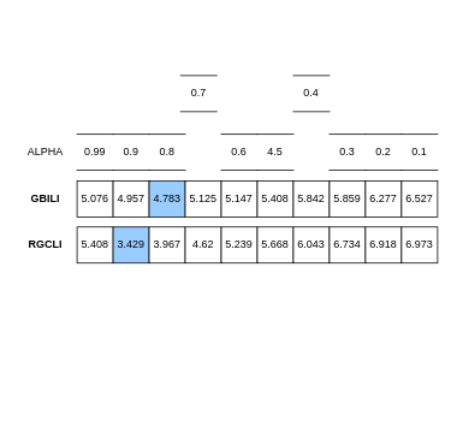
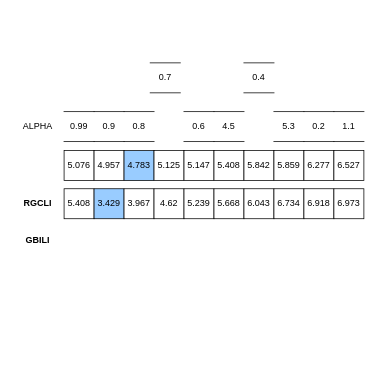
  <mxCell id="0" />
  <mxCell id="1" parent="0" />
  <mxCell id="2" value="" style="group;imageWidth=24;rotation=-90;" parent="1" vertex="1" connectable="0"><mxGeometry x="265" y="20" width="40" height="400" as="geometry" /></mxCell>
  <mxCell id="3" value="5.076" style="whiteSpace=wrap;html=1;aspect=fixed;strokeColor=#000000;rotation=0;imageAspect=1;" parent="2" vertex="1"><mxGeometry x="-180" y="180" width="40" height="40" as="geometry" /></mxCell>
  <mxCell id="4" value="4.957" style="whiteSpace=wrap;html=1;aspect=fixed;fillColor=#FFFFFF;strokeColor=#000000;rotation=0;" parent="2" vertex="1"><mxGeometry x="-140" y="180" width="40" height="40" as="geometry" /></mxCell>
  <mxCell id="5" value="4.783" style="whiteSpace=wrap;html=1;aspect=fixed;strokeColor=#000000;rotation=0;fillColor=#99CCFF;" parent="2" vertex="1"><mxGeometry x="-100" y="180" width="40" height="40" as="geometry" /></mxCell>
  <mxCell id="6" value="5.125" style="whiteSpace=wrap;html=1;aspect=fixed;strokeColor=#000000;rotation=0;" parent="2" vertex="1"><mxGeometry x="-60" y="180" width="40" height="40" as="geometry" /></mxCell>
  <mxCell id="7" value="5.147" style="whiteSpace=wrap;html=1;aspect=fixed;strokeColor=#000000;rotation=0;" parent="2" vertex="1"><mxGeometry x="-20" y="180" width="40" height="40" as="geometry" /></mxCell>
  <mxCell id="8" value="5.408" style="whiteSpace=wrap;html=1;aspect=fixed;strokeColor=#000000;rotation=0;" parent="2" vertex="1"><mxGeometry x="20" y="180" width="40" height="40" as="geometry" /></mxCell>
  <mxCell id="9" value="5.842" style="whiteSpace=wrap;html=1;aspect=fixed;strokeColor=#000000;rotation=0;" parent="2" vertex="1"><mxGeometry x="60" y="180" width="40" height="40" as="geometry" /></mxCell>
  <mxCell id="10" value="5.859" style="whiteSpace=wrap;html=1;aspect=fixed;strokeColor=#000000;rotation=0;" parent="2" vertex="1"><mxGeometry x="100" y="180" width="40" height="40" as="geometry" /></mxCell>
  <mxCell id="11" value="6.277" style="whiteSpace=wrap;html=1;aspect=fixed;strokeColor=#000000;rotation=0;" parent="2" vertex="1"><mxGeometry x="140" y="180" width="40" height="40" as="geometry" /></mxCell>
  <mxCell id="12" value="6.527" style="whiteSpace=wrap;html=1;aspect=fixed;strokeColor=#000000;rotation=0;" parent="2" vertex="1"><mxGeometry x="180" y="180" width="40" height="40" as="geometry" /></mxCell>
  <mxCell id="13" value="" style="group;rotation=-90;" parent="1" vertex="1" connectable="0"><mxGeometry x="265" y="71" width="40" height="400" as="geometry" /></mxCell>
  <mxCell id="14" value="5.408" style="whiteSpace=wrap;html=1;aspect=fixed;strokeColor=#000000;rotation=0;" parent="13" vertex="1"><mxGeometry x="-180" y="180" width="40" height="40" as="geometry" /></mxCell>
  <mxCell id="15" value="3.429" style="whiteSpace=wrap;html=1;aspect=fixed;fillColor=#99CCFF;strokeColor=#000000;rotation=0;" parent="13" vertex="1"><mxGeometry x="-140" y="180" width="40" height="40" as="geometry" /></mxCell>
  <mxCell id="16" value="3.967" style="whiteSpace=wrap;html=1;aspect=fixed;strokeColor=#000000;rotation=0;" parent="13" vertex="1"><mxGeometry x="-100" y="180" width="40" height="40" as="geometry" /></mxCell>
  <mxCell id="17" value="4.62" style="whiteSpace=wrap;html=1;aspect=fixed;strokeColor=#000000;rotation=0;" parent="13" vertex="1"><mxGeometry x="-60" y="180" width="40" height="40" as="geometry" /></mxCell>
  <mxCell id="18" value="5.239" style="whiteSpace=wrap;html=1;aspect=fixed;strokeColor=#000000;rotation=0;" parent="13" vertex="1"><mxGeometry x="-20" y="180" width="40" height="40" as="geometry" /></mxCell>
  <mxCell id="19" value="5.668" style="whiteSpace=wrap;html=1;aspect=fixed;strokeColor=#000000;rotation=0;" parent="13" vertex="1"><mxGeometry x="20" y="180" width="40" height="40" as="geometry" /></mxCell>
  <mxCell id="20" value="6.043" style="whiteSpace=wrap;html=1;aspect=fixed;strokeColor=#000000;rotation=0;" parent="13" vertex="1"><mxGeometry x="60" y="180" width="40" height="40" as="geometry" /></mxCell>
  <mxCell id="21" value="6.734" style="whiteSpace=wrap;html=1;aspect=fixed;strokeColor=#000000;rotation=0;" parent="13" vertex="1"><mxGeometry x="100" y="180" width="40" height="40" as="geometry" /></mxCell>
  <mxCell id="22" value="6.918" style="whiteSpace=wrap;html=1;aspect=fixed;strokeColor=#000000;rotation=0;" parent="13" vertex="1"><mxGeometry x="140" y="180" width="40" height="40" as="geometry" /></mxCell>
  <mxCell id="23" value="6.973" style="whiteSpace=wrap;html=1;aspect=fixed;strokeColor=#000000;rotation=0;" parent="13" vertex="1"><mxGeometry x="180" y="180" width="40" height="40" as="geometry" /></mxCell>
- <mxCell id="24" value="&lt;b&gt;GBILI&lt;/b&gt;" style="text;html=1;align=center;verticalAlign=middle;whiteSpace=wrap;rounded=0;" parent="1" vertex="1"><mxGeometry x="20" y="205" width="60" height="30" as="geometry" /></mxCell>
+ <mxCell id="24" value="&lt;b&gt;GBILI&lt;/b&gt;" style="text;html=1;align=center;verticalAlign=middle;whiteSpace=wrap;rounded=0;" parent="1" vertex="1"><mxGeometry x="20" y="305" width="60" height="30" as="geometry" /></mxCell>
  <mxCell id="25" value="&lt;b&gt;RGCLI&lt;/b&gt;" style="text;html=1;align=center;verticalAlign=middle;whiteSpace=wrap;rounded=0;" parent="1" vertex="1"><mxGeometry x="20" y="256" width="60" height="30" as="geometry" /></mxCell>
  <mxCell id="26" value="0.99" style="shape=partialRectangle;whiteSpace=wrap;html=1;left=0;right=0;fillColor=none;" parent="1" vertex="1"><mxGeometry x="85" y="148" width="40" height="40" as="geometry" /></mxCell>
  <mxCell id="27" value="0.9" style="shape=partialRectangle;whiteSpace=wrap;html=1;left=0;right=0;fillColor=none;" parent="1" vertex="1"><mxGeometry x="125" y="148" width="40" height="40" as="geometry" /></mxCell>
  <mxCell id="28" value="0.8" style="shape=partialRectangle;whiteSpace=wrap;html=1;left=0;right=0;fillColor=none;" parent="1" vertex="1"><mxGeometry x="165" y="148" width="40" height="40" as="geometry" /></mxCell>
  <mxCell id="29" value="0.7" style="shape=partialRectangle;whiteSpace=wrap;html=1;left=0;right=0;fillColor=none;" parent="1" vertex="1"><mxGeometry x="200" y="83" width="40" height="40" as="geometry" /></mxCell>
  <mxCell id="30" value="0.6" style="shape=partialRectangle;whiteSpace=wrap;html=1;left=0;right=0;fillColor=none;" parent="1" vertex="1"><mxGeometry x="245" y="148" width="40" height="40" as="geometry" /></mxCell>
  <mxCell id="31" value="4.5" style="shape=partialRectangle;whiteSpace=wrap;html=1;left=0;right=0;fillColor=none;" parent="1" vertex="1"><mxGeometry x="285" y="148" width="40" height="40" as="geometry" /></mxCell>
  <mxCell id="32" value="0.4" style="shape=partialRectangle;whiteSpace=wrap;html=1;left=0;right=0;fillColor=none;" parent="1" vertex="1"><mxGeometry x="325" y="83" width="40" height="40" as="geometry" /></mxCell>
- <mxCell id="33" value="0.3" style="shape=partialRectangle;whiteSpace=wrap;html=1;left=0;right=0;fillColor=none;" parent="1" vertex="1"><mxGeometry x="365" y="148" width="40" height="40" as="geometry" /></mxCell>
+ <mxCell id="33" value="5.3" style="shape=partialRectangle;whiteSpace=wrap;html=1;left=0;right=0;fillColor=none;" parent="1" vertex="1"><mxGeometry x="365" y="148" width="40" height="40" as="geometry" /></mxCell>
  <mxCell id="34" value="0.2" style="shape=partialRectangle;whiteSpace=wrap;html=1;left=0;right=0;fillColor=none;" parent="1" vertex="1"><mxGeometry x="405" y="148" width="40" height="40" as="geometry" /></mxCell>
- <mxCell id="35" value="0.1" style="shape=partialRectangle;whiteSpace=wrap;html=1;left=0;right=0;fillColor=none;" parent="1" vertex="1"><mxGeometry x="445" y="148" width="40" height="40" as="geometry" /></mxCell>
+ <mxCell id="35" value="1.1" style="shape=partialRectangle;whiteSpace=wrap;html=1;left=0;right=0;fillColor=none;" parent="1" vertex="1"><mxGeometry x="445" y="148" width="40" height="40" as="geometry" /></mxCell>
  <mxCell id="36" value="ALPHA" style="text;html=1;align=center;verticalAlign=middle;whiteSpace=wrap;rounded=0;" parent="1" vertex="1"><mxGeometry x="20" y="153" width="60" height="30" as="geometry" /></mxCell>
